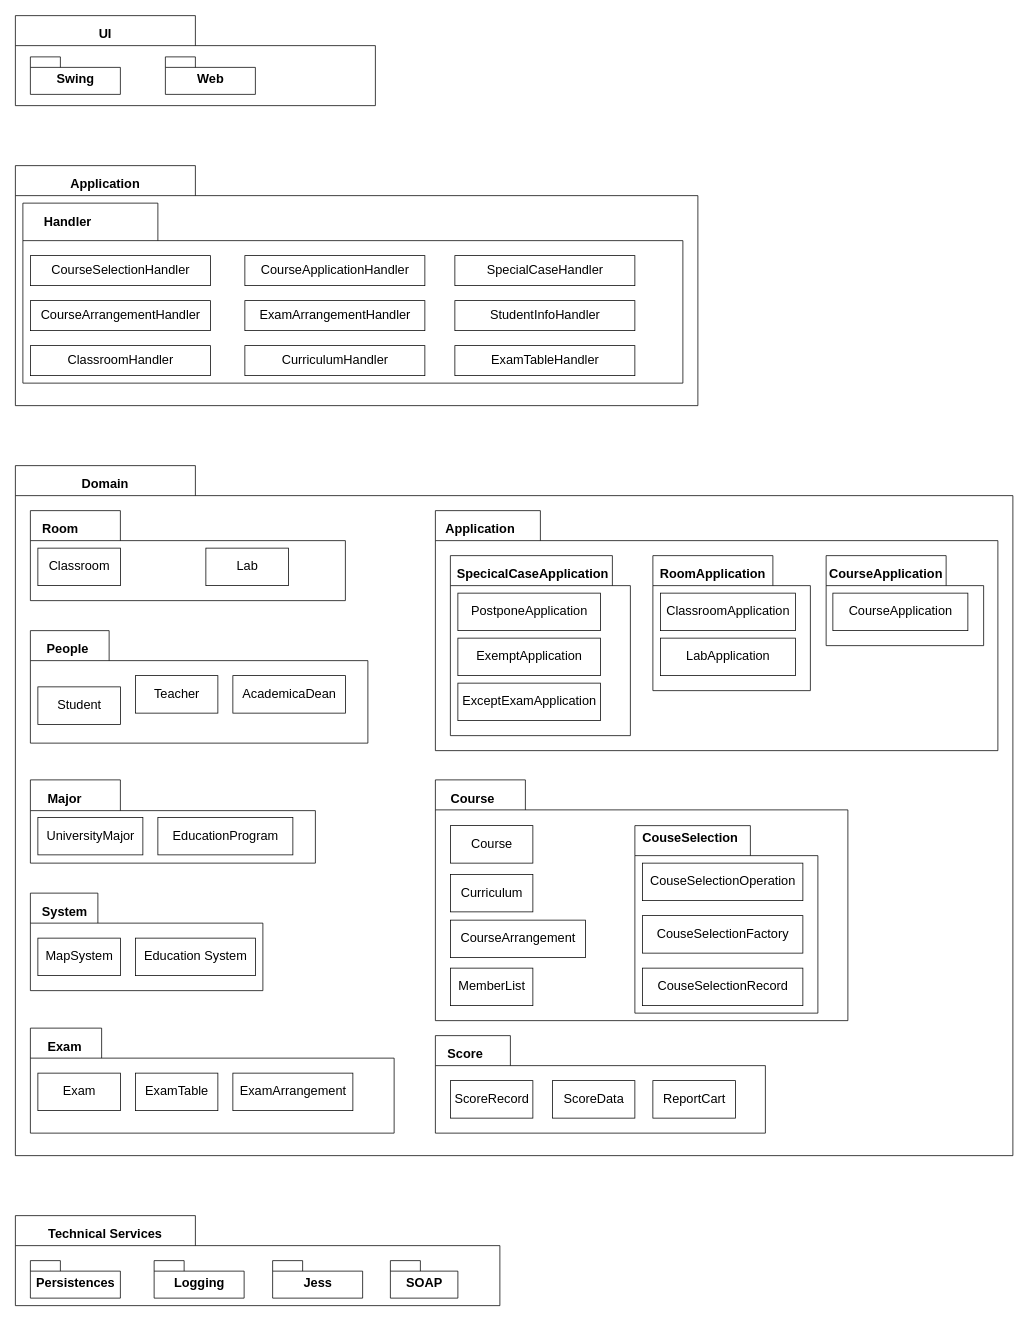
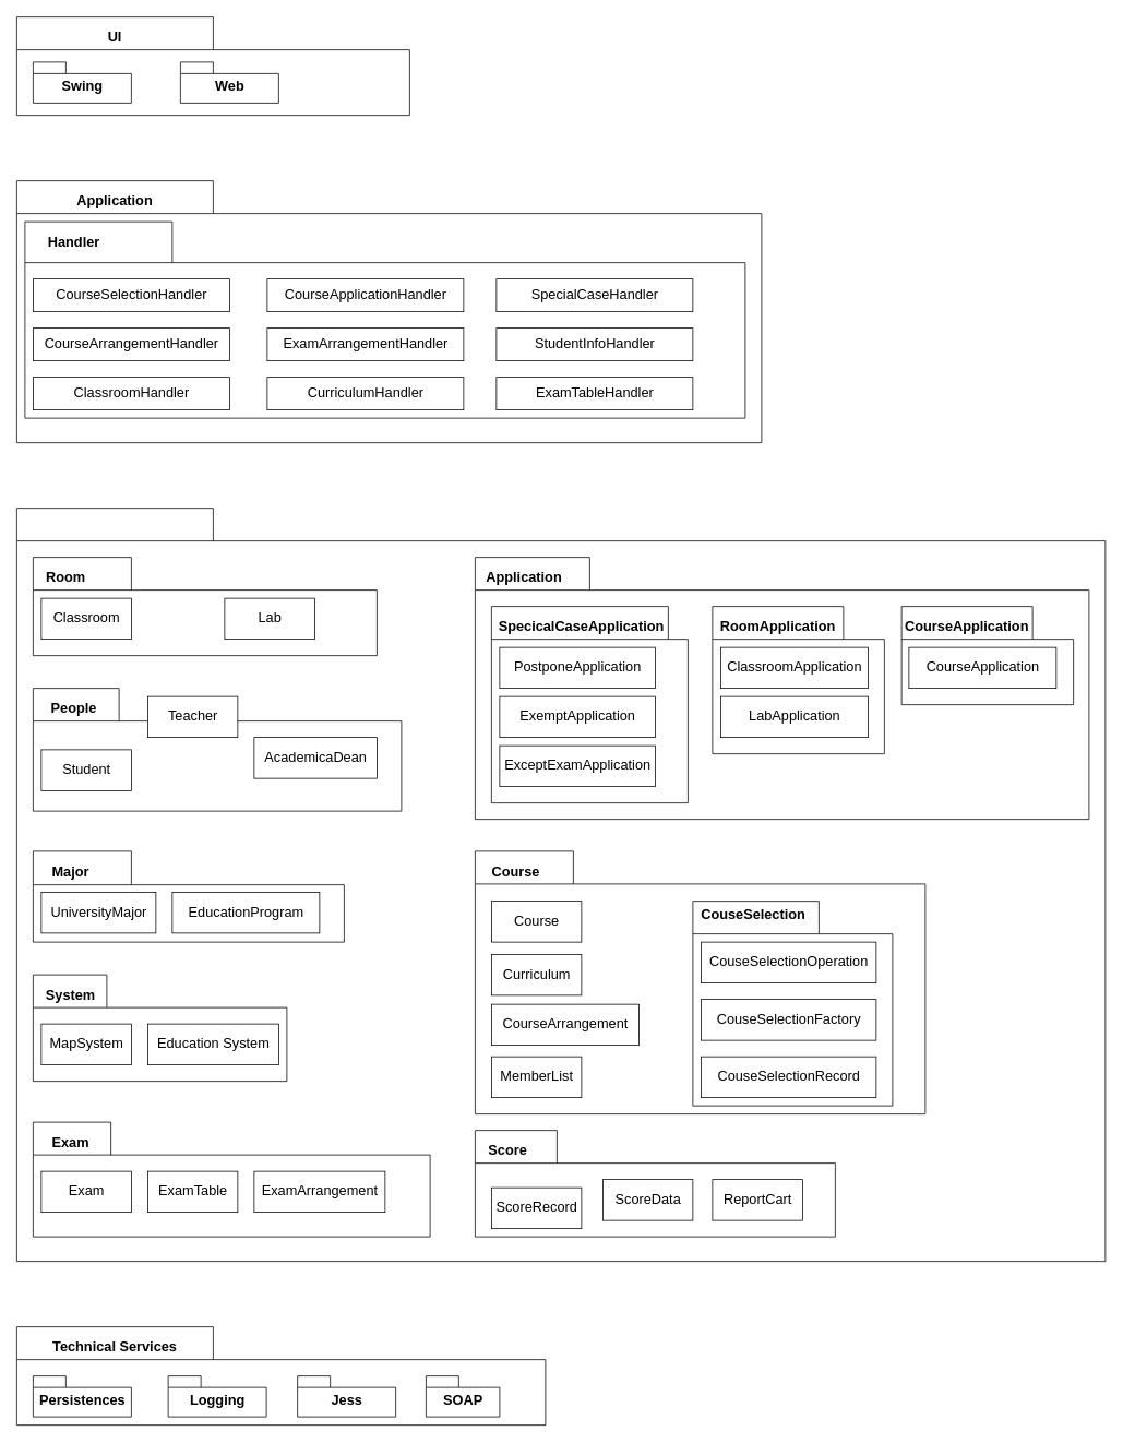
  <mxCell id="0" />
  <mxCell id="1" parent="0" />
  <mxCell id="2" value="" style="shape=folder;fontStyle=1;spacingTop=10;tabWidth=240;tabHeight=40;tabPosition=left;html=1;fontSize=17;" vertex="1" parent="1"><mxGeometry x="20" y="620" width="1330" height="920" as="geometry" /></mxCell>
  <mxCell id="3" value="" style="shape=folder;fontStyle=1;spacingTop=10;tabWidth=140;tabHeight=40;tabPosition=left;html=1;fontSize=17;" vertex="1" parent="1"><mxGeometry x="580" y="680" width="750" height="320" as="geometry" /></mxCell>
  <mxCell id="4" value="" style="shape=folder;fontStyle=1;spacingTop=10;tabWidth=240;tabHeight=40;tabPosition=left;html=1;fontSize=17;" vertex="1" parent="1"><mxGeometry x="20" y="220" width="910" height="320" as="geometry" /></mxCell>
  <mxCell id="5" value="" style="shape=folder;fontStyle=1;spacingTop=10;tabWidth=180;tabHeight=50;tabPosition=left;html=1;fontSize=17;" vertex="1" parent="1"><mxGeometry x="30" y="270" width="880" height="240" as="geometry" /></mxCell>
  <mxCell id="6" value="" style="shape=folder;fontStyle=1;spacingTop=10;tabWidth=240;tabHeight=40;tabPosition=left;html=1;" vertex="1" parent="1"><mxGeometry x="20" y="20" width="480" height="120" as="geometry" /></mxCell>
  <mxCell id="7" value="UI" style="text;align=center;fontStyle=1;verticalAlign=middle;spacingLeft=3;spacingRight=3;strokeColor=none;rotatable=0;points=[[0,0.5],[1,0.5]];portConstraint=eastwest;fontSize=17;" vertex="1" parent="1"><mxGeometry x="110" y="30" width="60" height="26" as="geometry" /></mxCell>
  <mxCell id="8" value="Swing" style="shape=folder;fontStyle=1;spacingTop=10;tabWidth=40;tabHeight=14;tabPosition=left;html=1;fontSize=17;" vertex="1" parent="1"><mxGeometry x="40" y="75" width="120" height="50" as="geometry" /></mxCell>
  <mxCell id="9" value="Web" style="shape=folder;fontStyle=1;spacingTop=10;tabWidth=40;tabHeight=14;tabPosition=left;html=1;fontSize=17;" vertex="1" parent="1"><mxGeometry x="220" y="75" width="120" height="50" as="geometry" /></mxCell>
- <mxCell id="10" value="Domain" style="text;align=center;fontStyle=1;verticalAlign=middle;spacingLeft=3;spacingRight=3;strokeColor=none;rotatable=0;points=[[0,0.5],[1,0.5]];portConstraint=eastwest;fontSize=17;" vertex="1" parent="1"><mxGeometry x="100" y="630" width="80" height="26" as="geometry" /></mxCell>
  <mxCell id="11" value="" style="shape=folder;fontStyle=1;spacingTop=10;tabWidth=240;tabHeight=40;tabPosition=left;html=1;fontSize=17;" vertex="1" parent="1"><mxGeometry x="20" y="1620" width="646" height="120" as="geometry" /></mxCell>
  <mxCell id="12" value="Technical Services" style="text;align=center;fontStyle=1;verticalAlign=middle;spacingLeft=3;spacingRight=3;strokeColor=none;rotatable=0;points=[[0,0.5],[1,0.5]];portConstraint=eastwest;fontSize=17;" vertex="1" parent="1"><mxGeometry x="100" y="1630" width="80" height="26" as="geometry" /></mxCell>
  <mxCell id="13" value="Persistences" style="shape=folder;fontStyle=1;spacingTop=10;tabWidth=40;tabHeight=14;tabPosition=left;html=1;fontSize=17;" vertex="1" parent="1"><mxGeometry x="40" y="1680" width="120" height="50" as="geometry" /></mxCell>
  <mxCell id="14" value="Logging" style="shape=folder;fontStyle=1;spacingTop=10;tabWidth=40;tabHeight=14;tabPosition=left;html=1;fontSize=17;" vertex="1" parent="1"><mxGeometry x="205" y="1680" width="120" height="50" as="geometry" /></mxCell>
  <mxCell id="15" value="Application" style="text;align=center;fontStyle=1;verticalAlign=middle;spacingLeft=3;spacingRight=3;strokeColor=none;rotatable=0;points=[[0,0.5],[1,0.5]];portConstraint=eastwest;fontSize=17;" vertex="1" parent="1"><mxGeometry x="100" y="230" width="80" height="26" as="geometry" /></mxCell>
  <mxCell id="16" value="CourseSelectionHandler" style="html=1;fontSize=17;" vertex="1" parent="1"><mxGeometry x="40" y="340" width="240" height="40" as="geometry" /></mxCell>
  <mxCell id="17" value="CourseApplicationHandler" style="html=1;fontSize=17;" vertex="1" parent="1"><mxGeometry x="326" y="340" width="240" height="40" as="geometry" /></mxCell>
  <mxCell id="18" value="SpecialCaseHandler" style="html=1;fontSize=17;" vertex="1" parent="1"><mxGeometry x="606" y="340" width="240" height="40" as="geometry" /></mxCell>
  <mxCell id="19" value="CourseArrangementHandler" style="html=1;fontSize=17;" vertex="1" parent="1"><mxGeometry x="40" y="400" width="240" height="40" as="geometry" /></mxCell>
  <mxCell id="20" value="ExamArrangementHandler" style="html=1;fontSize=17;" vertex="1" parent="1"><mxGeometry x="326" y="400" width="240" height="40" as="geometry" /></mxCell>
  <mxCell id="21" value="StudentInfoHandler" style="html=1;fontSize=17;" vertex="1" parent="1"><mxGeometry x="606" y="400" width="240" height="40" as="geometry" /></mxCell>
  <mxCell id="22" value="" style="shape=folder;fontStyle=1;spacingTop=10;tabWidth=220;tabHeight=40;tabPosition=left;html=1;fontSize=17;" vertex="1" parent="1"><mxGeometry x="600" y="740" width="240" height="240" as="geometry" /></mxCell>
  <mxCell id="23" value="SpecicalCaseApplication" style="text;align=center;fontStyle=1;verticalAlign=middle;spacingLeft=3;spacingRight=3;strokeColor=none;rotatable=0;points=[[0,0.5],[1,0.5]];portConstraint=eastwest;fontSize=17;" vertex="1" parent="1"><mxGeometry x="670" y="750" width="80" height="26" as="geometry" /></mxCell>
  <mxCell id="24" value="PostponeApplication" style="html=1;fontSize=17;" vertex="1" parent="1"><mxGeometry x="610" y="790" width="190" height="50" as="geometry" /></mxCell>
  <mxCell id="25" value="ExemptApplication" style="html=1;fontSize=17;" vertex="1" parent="1"><mxGeometry x="610" y="850" width="190" height="50" as="geometry" /></mxCell>
  <mxCell id="26" value="ExceptExamApplication" style="html=1;fontSize=17;" vertex="1" parent="1"><mxGeometry x="610" y="910" width="190" height="50" as="geometry" /></mxCell>
  <mxCell id="27" value="ClassroomHandler" style="html=1;fontSize=17;" vertex="1" parent="1"><mxGeometry x="40" y="460" width="240" height="40" as="geometry" /></mxCell>
  <mxCell id="28" value="Handler" style="text;align=center;fontStyle=1;verticalAlign=middle;spacingLeft=3;spacingRight=3;strokeColor=none;rotatable=0;points=[[0,0.5],[1,0.5]];portConstraint=eastwest;fontSize=17;" vertex="1" parent="1"><mxGeometry x="50" y="280" width="80" height="26" as="geometry" /></mxCell>
  <mxCell id="29" value="" style="shape=folder;fontStyle=1;spacingTop=10;tabWidth=120;tabHeight=40;tabPosition=left;html=1;fontSize=17;" vertex="1" parent="1"><mxGeometry x="40" y="680" width="420" height="120" as="geometry" /></mxCell>
  <mxCell id="30" value="Room" style="text;align=center;fontStyle=1;verticalAlign=middle;spacingLeft=3;spacingRight=3;strokeColor=none;rotatable=0;points=[[0,0.5],[1,0.5]];portConstraint=eastwest;fontSize=17;" vertex="1" parent="1"><mxGeometry x="40" y="690" width="80" height="26" as="geometry" /></mxCell>
  <mxCell id="31" value="Classroom" style="html=1;fontSize=17;" vertex="1" parent="1"><mxGeometry x="50" y="730" width="110" height="50" as="geometry" /></mxCell>
  <mxCell id="32" value="Lab" style="html=1;fontSize=17;" vertex="1" parent="1"><mxGeometry x="274" y="730" width="110" height="50" as="geometry" /></mxCell>
  <mxCell id="33" value="" style="shape=folder;fontStyle=1;spacingTop=10;tabWidth=105;tabHeight=40;tabPosition=left;html=1;fontSize=17;" vertex="1" parent="1"><mxGeometry x="40" y="840" width="450" height="150" as="geometry" /></mxCell>
  <mxCell id="34" value="People" style="text;align=center;fontStyle=1;verticalAlign=middle;spacingLeft=3;spacingRight=3;strokeColor=none;rotatable=0;points=[[0,0.5],[1,0.5]];portConstraint=eastwest;fontSize=17;" vertex="1" parent="1"><mxGeometry x="50" y="850" width="80" height="26" as="geometry" /></mxCell>
  <mxCell id="35" value="Student" style="html=1;fontSize=17;" vertex="1" parent="1"><mxGeometry x="50" y="915" width="110" height="50" as="geometry" /></mxCell>
- <mxCell id="36" value="Teacher" style="html=1;fontSize=17;" vertex="1" parent="1"><mxGeometry x="180" y="900" width="110" height="50" as="geometry" /></mxCell>
+ <mxCell id="36" value="Teacher" style="html=1;fontSize=17;" vertex="1" parent="1"><mxGeometry x="180" y="850" width="110" height="50" as="geometry" /></mxCell>
  <mxCell id="37" value="AcademicaDean" style="html=1;fontSize=17;" vertex="1" parent="1"><mxGeometry x="310" y="900" width="150" height="50" as="geometry" /></mxCell>
  <mxCell id="38" value="" style="shape=folder;fontStyle=1;spacingTop=10;tabWidth=90;tabHeight=40;tabPosition=left;html=1;fontSize=17;" vertex="1" parent="1"><mxGeometry x="40" y="1190" width="310" height="130" as="geometry" /></mxCell>
  <mxCell id="39" value="System" style="text;align=center;fontStyle=1;verticalAlign=middle;spacingLeft=3;spacingRight=3;strokeColor=none;rotatable=0;points=[[0,0.5],[1,0.5]];portConstraint=eastwest;fontSize=17;" vertex="1" parent="1"><mxGeometry x="46" y="1200" width="80" height="26" as="geometry" /></mxCell>
  <mxCell id="40" value="MapSystem" style="html=1;fontSize=17;" vertex="1" parent="1"><mxGeometry x="50" y="1250" width="110" height="50" as="geometry" /></mxCell>
  <mxCell id="41" value="Education System" style="html=1;fontSize=17;" vertex="1" parent="1"><mxGeometry x="180" y="1250" width="160" height="50" as="geometry" /></mxCell>
  <mxCell id="42" value="Application" style="text;align=center;fontStyle=1;verticalAlign=middle;spacingLeft=3;spacingRight=3;strokeColor=none;rotatable=0;points=[[0,0.5],[1,0.5]];portConstraint=eastwest;fontSize=17;" vertex="1" parent="1"><mxGeometry x="600" y="690" width="80" height="26" as="geometry" /></mxCell>
  <mxCell id="43" value="" style="shape=folder;fontStyle=1;spacingTop=10;tabWidth=160;tabHeight=40;tabPosition=left;html=1;fontSize=17;" vertex="1" parent="1"><mxGeometry x="870" y="740" width="210" height="180" as="geometry" /></mxCell>
  <mxCell id="44" value="RoomApplication" style="text;align=center;fontStyle=1;verticalAlign=middle;spacingLeft=3;spacingRight=3;strokeColor=none;rotatable=0;points=[[0,0.5],[1,0.5]];portConstraint=eastwest;fontSize=17;" vertex="1" parent="1"><mxGeometry x="910" y="750" width="80" height="26" as="geometry" /></mxCell>
  <mxCell id="45" value="ClassroomApplication" style="html=1;fontSize=17;" vertex="1" parent="1"><mxGeometry x="880" y="790" width="180" height="50" as="geometry" /></mxCell>
  <mxCell id="46" value="LabApplication" style="html=1;fontSize=17;" vertex="1" parent="1"><mxGeometry x="880" y="850" width="180" height="50" as="geometry" /></mxCell>
  <mxCell id="47" value="" style="shape=folder;fontStyle=1;spacingTop=10;tabWidth=160;tabHeight=40;tabPosition=left;html=1;fontSize=17;" vertex="1" parent="1"><mxGeometry x="1101" y="740" width="210" height="120" as="geometry" /></mxCell>
  <mxCell id="48" value="CourseApplication" style="text;align=center;fontStyle=1;verticalAlign=middle;spacingLeft=3;spacingRight=3;strokeColor=none;rotatable=0;points=[[0,0.5],[1,0.5]];portConstraint=eastwest;fontSize=17;" vertex="1" parent="1"><mxGeometry x="1141" y="750" width="80" height="26" as="geometry" /></mxCell>
  <mxCell id="49" value="CourseApplication" style="html=1;fontSize=17;" vertex="1" parent="1"><mxGeometry x="1110" y="790" width="180" height="50" as="geometry" /></mxCell>
  <mxCell id="50" value="" style="shape=folder;fontStyle=1;spacingTop=10;tabWidth=120;tabHeight=41;tabPosition=left;html=1;fontSize=17;" vertex="1" parent="1"><mxGeometry x="40" y="1039" width="380" height="111" as="geometry" /></mxCell>
  <mxCell id="51" value="Major" style="text;align=center;fontStyle=1;verticalAlign=middle;spacingLeft=3;spacingRight=3;strokeColor=none;rotatable=0;points=[[0,0.5],[1,0.5]];portConstraint=eastwest;fontSize=17;" vertex="1" parent="1"><mxGeometry x="46" y="1050" width="80" height="26" as="geometry" /></mxCell>
  <mxCell id="52" value="UniversityMajor" style="html=1;fontSize=17;" vertex="1" parent="1"><mxGeometry x="50" y="1089" width="140" height="50" as="geometry" /></mxCell>
  <mxCell id="53" value="EducationProgram" style="html=1;fontSize=17;" vertex="1" parent="1"><mxGeometry x="210" y="1089" width="180" height="50" as="geometry" /></mxCell>
  <mxCell id="54" value="" style="shape=folder;fontStyle=1;spacingTop=10;tabWidth=120;tabHeight=40;tabPosition=left;html=1;fontSize=17;" vertex="1" parent="1"><mxGeometry x="580" y="1039" width="550" height="321" as="geometry" /></mxCell>
  <mxCell id="55" value="Course" style="text;align=center;fontStyle=1;verticalAlign=middle;spacingLeft=3;spacingRight=3;strokeColor=none;rotatable=0;points=[[0,0.5],[1,0.5]];portConstraint=eastwest;fontSize=17;" vertex="1" parent="1"><mxGeometry x="590" y="1050" width="80" height="26" as="geometry" /></mxCell>
  <mxCell id="56" value="CurriculumHandler" style="html=1;fontSize=17;" vertex="1" parent="1"><mxGeometry x="326" y="460" width="240" height="40" as="geometry" /></mxCell>
  <mxCell id="57" value="Course" style="html=1;fontSize=17;" vertex="1" parent="1"><mxGeometry x="600" y="1100" width="110" height="50" as="geometry" /></mxCell>
  <mxCell id="58" value="CourseArrangement" style="html=1;fontSize=17;" vertex="1" parent="1"><mxGeometry x="600" y="1226" width="180" height="50" as="geometry" /></mxCell>
  <mxCell id="59" value="MemberList" style="html=1;fontSize=17;" vertex="1" parent="1"><mxGeometry x="600" y="1290" width="110" height="50" as="geometry" /></mxCell>
  <mxCell id="60" value="" style="shape=folder;fontStyle=1;spacingTop=10;tabWidth=154;tabHeight=40;tabPosition=left;html=1;fontSize=17;" vertex="1" parent="1"><mxGeometry x="846" y="1100" width="244" height="250" as="geometry" /></mxCell>
  <mxCell id="61" value="CouseSelection" style="text;align=center;fontStyle=1;verticalAlign=middle;spacingLeft=3;spacingRight=3;strokeColor=none;rotatable=0;points=[[0,0.5],[1,0.5]];portConstraint=eastwest;fontSize=17;" vertex="1" parent="1"><mxGeometry x="880" y="1102" width="80" height="26" as="geometry" /></mxCell>
  <mxCell id="62" value="CouseSelectionOperation" style="html=1;fontSize=17;" vertex="1" parent="1"><mxGeometry x="856" y="1150" width="214" height="50" as="geometry" /></mxCell>
  <mxCell id="63" value="CouseSelectionFactory" style="html=1;fontSize=17;" vertex="1" parent="1"><mxGeometry x="856" y="1220" width="214" height="50" as="geometry" /></mxCell>
  <mxCell id="64" value="CouseSelectionRecord" style="html=1;fontSize=17;" vertex="1" parent="1"><mxGeometry x="856" y="1290" width="214" height="50" as="geometry" /></mxCell>
  <mxCell id="65" value="" style="shape=folder;fontStyle=1;spacingTop=10;tabWidth=95;tabHeight=40;tabPosition=left;html=1;fontSize=17;" vertex="1" parent="1"><mxGeometry x="40" y="1370" width="485" height="140" as="geometry" /></mxCell>
  <mxCell id="66" value="Exam" style="text;align=center;fontStyle=1;verticalAlign=middle;spacingLeft=3;spacingRight=3;strokeColor=none;rotatable=0;points=[[0,0.5],[1,0.5]];portConstraint=eastwest;fontSize=17;" vertex="1" parent="1"><mxGeometry x="46" y="1380" width="80" height="26" as="geometry" /></mxCell>
  <mxCell id="67" value="ExamTableHandler" style="html=1;fontSize=17;" vertex="1" parent="1"><mxGeometry x="606" y="460" width="240" height="40" as="geometry" /></mxCell>
  <mxCell id="68" value="Exam" style="html=1;fontSize=17;" vertex="1" parent="1"><mxGeometry x="50" y="1430" width="110" height="50" as="geometry" /></mxCell>
  <mxCell id="69" value="ExamTable" style="html=1;fontSize=17;" vertex="1" parent="1"><mxGeometry x="180" y="1430" width="110" height="50" as="geometry" /></mxCell>
  <mxCell id="70" value="ExamArrangement" style="html=1;fontSize=17;" vertex="1" parent="1"><mxGeometry x="310" y="1430" width="160" height="50" as="geometry" /></mxCell>
  <mxCell id="71" value="" style="shape=folder;fontStyle=1;spacingTop=10;tabWidth=100;tabHeight=40;tabPosition=left;html=1;fontSize=17;" vertex="1" parent="1"><mxGeometry x="580" y="1380" width="440" height="130" as="geometry" /></mxCell>
  <mxCell id="72" value="Score" style="text;align=center;fontStyle=1;verticalAlign=middle;spacingLeft=3;spacingRight=3;strokeColor=none;rotatable=0;points=[[0,0.5],[1,0.5]];portConstraint=eastwest;fontSize=17;" vertex="1" parent="1"><mxGeometry x="580" y="1390" width="80" height="26" as="geometry" /></mxCell>
- <mxCell id="73" value="ScoreRecord" style="html=1;fontSize=17;" vertex="1" parent="1"><mxGeometry x="600" y="1440" width="110" height="50" as="geometry" /></mxCell>
+ <mxCell id="73" value="ScoreRecord" style="html=1;fontSize=17;" vertex="1" parent="1"><mxGeometry x="600" y="1450" width="110" height="50" as="geometry" /></mxCell>
  <mxCell id="74" value="ScoreData" style="html=1;fontSize=17;" vertex="1" parent="1"><mxGeometry x="736" y="1440" width="110" height="50" as="geometry" /></mxCell>
  <mxCell id="75" value="ReportCart" style="html=1;fontSize=17;" vertex="1" parent="1"><mxGeometry x="870" y="1440" width="110" height="50" as="geometry" /></mxCell>
  <mxCell id="76" value="Curriculum" style="html=1;fontSize=17;" vertex="1" parent="1"><mxGeometry x="600" y="1165" width="110" height="50" as="geometry" /></mxCell>
  <mxCell id="77" value="Jess" style="shape=folder;fontStyle=1;spacingTop=10;tabWidth=40;tabHeight=14;tabPosition=left;html=1;fontSize=17;" vertex="1" parent="1"><mxGeometry x="363" y="1680" width="120" height="50" as="geometry" /></mxCell>
  <mxCell id="78" value="SOAP" style="shape=folder;fontStyle=1;spacingTop=10;tabWidth=40;tabHeight=14;tabPosition=left;html=1;fontSize=17;" vertex="1" parent="1"><mxGeometry x="520" y="1680" width="90" height="50" as="geometry" /></mxCell>
